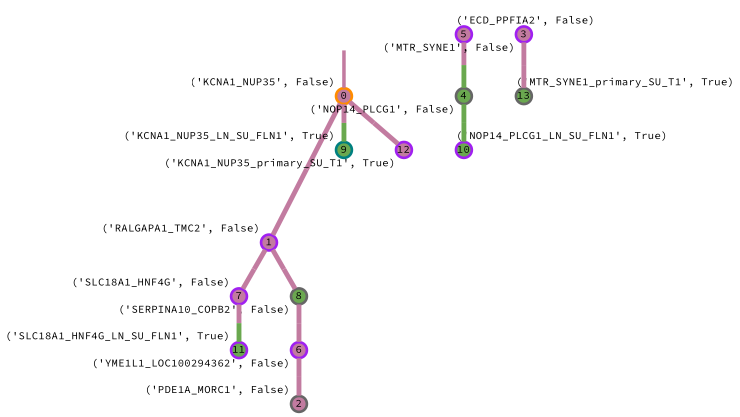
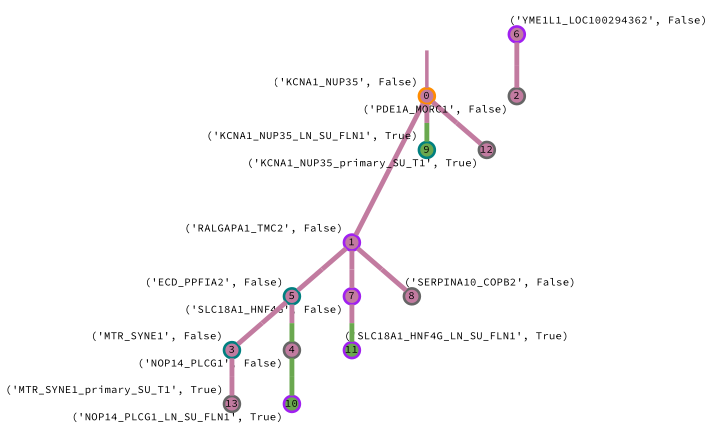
  strict digraph {
    fontname="Source Code Pro"
    forcelabels=true
    nodesep=0.7
    rankdir=TB
    ranksep=0.6
    splines=false
    node [color=purple fillcolor="#c27ba0ff" fixedsize=true fontname="Source Code Pro" fontsize="12pt" penwidth=3 shape=circle style=filled xlabel="('KCNA1_NUP35', False)"]
    edge [arrowsize=0 color="#c27ba0ff;0.5:#c27ba0ff" fontname="Source Code Pro" minlen=1.25 penwidth=5.5 style=solid]
    0 [color=darkorange height=0.25]
    1 [height=0.25 xlabel="('RALGAPA1_TMC2', False)"]
    9 [color=teal fillcolor="#6aa84fff" height=0.25 xlabel="('KCNA1_NUP35_LN_SU_FLN1', True)"]
-   12 [height=0.25 xlabel="('KCNA1_NUP35_primary_SU_T1', True)"]
-   5 [height=0.25 xlabel="('ECD_PPFIA2', False)"]
+   12 [color=gray40 height=0.25 xlabel="('KCNA1_NUP35_primary_SU_T1', True)"]
+   5 [color=teal height=0.25 xlabel="('ECD_PPFIA2', False)"]
    7 [height=0.25 xlabel="('SLC18A1_HNF4G', False)"]
-   8 [color=gray40 fillcolor="#6aa84fff" height=0.25 xlabel="('SERPINA10_COPB2', False)"]
-   3 [height=0.25 xlabel="('MTR_SYNE1', False)"]
-   4 [color=gray40 fillcolor="#6aa84fff" height=0.25 xlabel="('NOP14_PLCG1', False)"]
+   8 [color=gray40 height=0.25 xlabel="('SERPINA10_COPB2', False)"]
+   3 [color=teal height=0.25 xlabel="('MTR_SYNE1', False)"]
+   4 [color=gray40 height=0.25 xlabel="('NOP14_PLCG1', False)"]
    11 [fillcolor="#6aa84fff" height=0.25 xlabel="('SLC18A1_HNF4G_LN_SU_FLN1', True)"]
    6 [height=0.25 xlabel="('YME1L1_LOC100294362', False)"]
-   13 [color=gray40 fillcolor="#6aa84fff" height=0.25 xlabel="('MTR_SYNE1_primary_SU_T1', True)"]
+   13 [color=gray40 height=0.25 xlabel="('MTR_SYNE1_primary_SU_T1', True)"]
    10 [fillcolor="#6aa84fff" height=0.25 xlabel="('NOP14_PLCG1_LN_SU_FLN1', True)"]
    2 [color=gray40 height=0.25 xlabel="('PDE1A_MORC1', False)"]
    normal [style=invis color="" fillcolor="" fixedsize="" fontsize="" shape=""]
    0 -> 1 [minlen=3.0]
    0 -> 9 [color="#c27ba0ff;0.5:#6aa84fff"]
    0 -> 12
+   1 -> 5 [minlen=1.6428571939468384]
    1 -> 7 [minlen=1.5714285373687744]
    1 -> 8 [minlen=1.5]
+   5 -> 3 [minlen=1.8571429252624512]
    5 -> 4 [color="#c27ba0ff;0.5:#6aa84fff" minlen=1.7142857313156128]
    7 -> 11 [color="#c27ba0ff;0.5:#6aa84fff"]
-   8 -> 6 [minlen=1.5714285373687744]
    3 -> 13
    4 -> 10 [color="#6aa84fff;0.5:#6aa84fff"]
    6 -> 2 [minlen=1.9285714626312256]
    normal -> 0 [color="#c27ba0ff" penwidth=4 minlen=""]
  }
